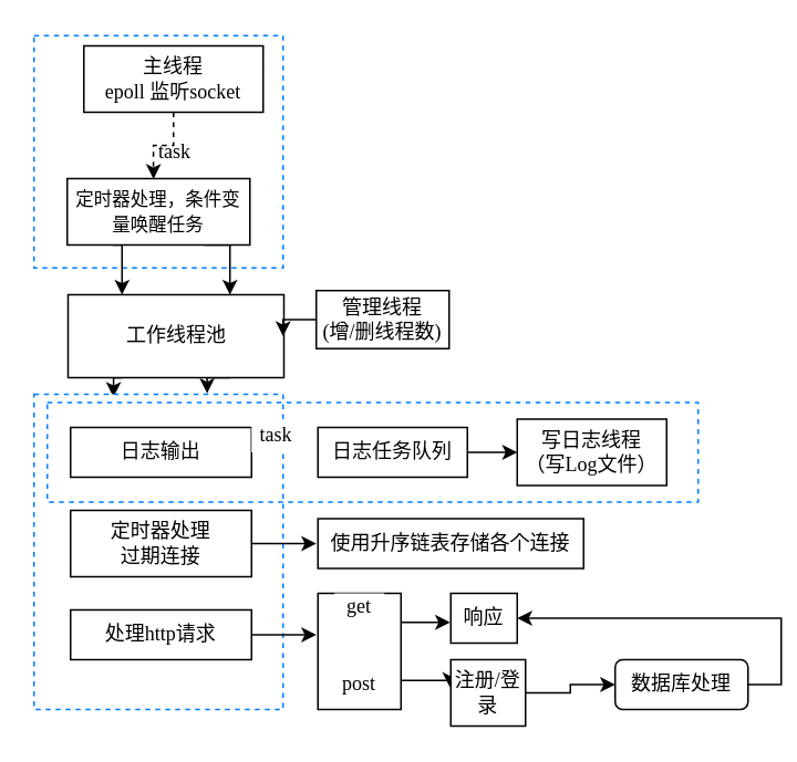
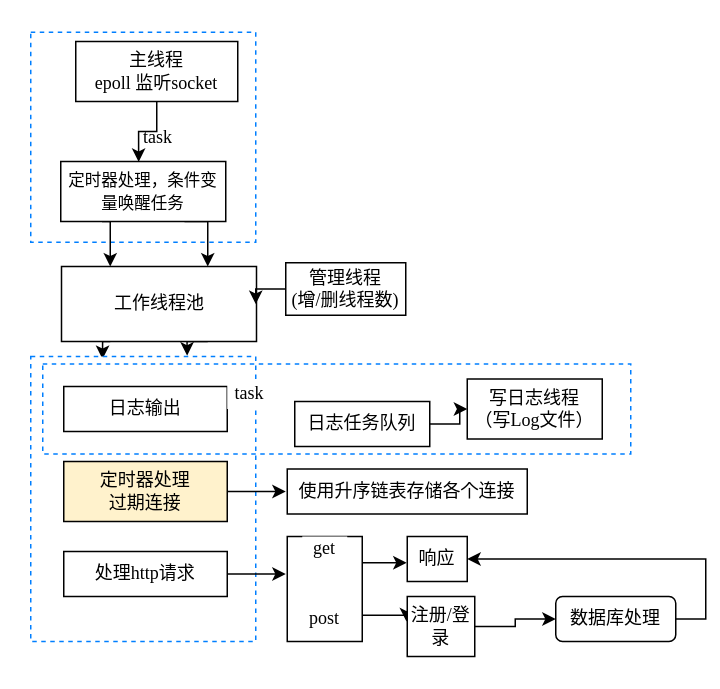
  <mxCell id="0" />
  <mxCell id="1" parent="0" />
  <mxCell id="2" style="edgeStyle=orthogonalEdgeStyle;rounded=0;orthogonalLoop=1;jettySize=auto;html=1;exitX=1;exitY=0.75;exitDx=0;exitDy=0;entryX=-0.013;entryY=0.415;entryDx=0;entryDy=0;entryPerimeter=0;fontFamily=Times New Roman;" edge="1" parent="1" source="4" target="32"><mxGeometry relative="1" as="geometry" /></mxCell>
  <mxCell id="3" style="edgeStyle=orthogonalEdgeStyle;rounded=0;orthogonalLoop=1;jettySize=auto;html=1;exitX=1;exitY=0.25;exitDx=0;exitDy=0;entryX=-0.01;entryY=0.578;entryDx=0;entryDy=0;entryPerimeter=0;fontFamily=Times New Roman;" edge="1" parent="1" source="4" target="30"><mxGeometry relative="1" as="geometry" /></mxCell>
  <mxCell id="4" value="" style="rounded=0;whiteSpace=wrap;html=1;strokeColor=#000000;fontFamily=Times New Roman;" vertex="1" parent="1"><mxGeometry x="191" y="357" width="50" height="70" as="geometry" /></mxCell>
  <mxCell id="5" value="" style="rounded=0;whiteSpace=wrap;html=1;dashed=1;strokeColor=#007FFF;" vertex="1" parent="1"><mxGeometry x="20" y="20.75" width="150" height="140" as="geometry" /></mxCell>
  <mxCell id="6" value="task" style="rounded=0;whiteSpace=wrap;html=1;fontFamily=Times New Roman;strokeColor=none;" vertex="1" parent="1"><mxGeometry x="90" y="82.75" width="30" height="16" as="geometry" /></mxCell>
- <mxCell id="7" style="edgeStyle=orthogonalEdgeStyle;rounded=0;orthogonalLoop=1;jettySize=auto;html=1;exitX=0.5;exitY=1;exitDx=0;exitDy=0;entryX=0.472;entryY=0.007;entryDx=0;entryDy=0;entryPerimeter=0;fontFamily=Times New Roman;dashed=1;" edge="1" parent="1" source="8" target="11"><mxGeometry relative="1" as="geometry" /></mxCell>
+ <mxCell id="7" style="edgeStyle=orthogonalEdgeStyle;rounded=0;orthogonalLoop=1;jettySize=auto;html=1;exitX=0.5;exitY=1;exitDx=0;exitDy=0;entryX=0.472;entryY=0.007;entryDx=0;entryDy=0;entryPerimeter=0;fontFamily=Times New Roman;" edge="1" parent="1" source="8" target="11"><mxGeometry relative="1" as="geometry" /></mxCell>
  <mxCell id="8" value="主线程&lt;br&gt;epoll 监听socket" style="rounded=0;whiteSpace=wrap;html=1;fontFamily=Times New Roman;" vertex="1" parent="1"><mxGeometry x="50" y="27" width="108" height="40" as="geometry" /></mxCell>
  <mxCell id="9" style="edgeStyle=orthogonalEdgeStyle;rounded=0;orthogonalLoop=1;jettySize=auto;html=1;exitX=0.25;exitY=1;exitDx=0;exitDy=0;entryX=0.25;entryY=0;entryDx=0;entryDy=0;fontFamily=Times New Roman;" edge="1" parent="1" source="11" target="14"><mxGeometry relative="1" as="geometry" /></mxCell>
  <mxCell id="10" style="edgeStyle=orthogonalEdgeStyle;rounded=0;orthogonalLoop=1;jettySize=auto;html=1;exitX=0.75;exitY=1;exitDx=0;exitDy=0;entryX=0.75;entryY=0;entryDx=0;entryDy=0;fontFamily=Times New Roman;" edge="1" parent="1" source="11" target="14"><mxGeometry relative="1" as="geometry" /></mxCell>
  <mxCell id="11" value="&lt;font style=&quot;font-size: 11px&quot;&gt;定时器处理，条件变量唤醒任务&lt;/font&gt;" style="rounded=0;whiteSpace=wrap;html=1;fontFamily=Times New Roman;" vertex="1" parent="1"><mxGeometry x="40" y="107" width="110" height="40" as="geometry" /></mxCell>
  <mxCell id="12" style="edgeStyle=orthogonalEdgeStyle;rounded=0;orthogonalLoop=1;jettySize=auto;html=1;exitX=0.75;exitY=1;exitDx=0;exitDy=0;entryX=0.695;entryY=-0.003;entryDx=0;entryDy=0;entryPerimeter=0;fontFamily=Times New Roman;" edge="1" parent="1" source="14" target="17"><mxGeometry relative="1" as="geometry" /></mxCell>
  <mxCell id="13" style="edgeStyle=orthogonalEdgeStyle;rounded=0;orthogonalLoop=1;jettySize=auto;html=1;exitX=0.25;exitY=1;exitDx=0;exitDy=0;entryX=0.319;entryY=0.009;entryDx=0;entryDy=0;entryPerimeter=0;fontFamily=Times New Roman;" edge="1" parent="1" source="14" target="17"><mxGeometry relative="1" as="geometry" /></mxCell>
  <mxCell id="14" value="工作线程池" style="rounded=0;whiteSpace=wrap;html=1;fontFamily=Times New Roman;" vertex="1" parent="1"><mxGeometry x="40.5" y="177" width="130" height="50" as="geometry" /></mxCell>
  <mxCell id="15" style="edgeStyle=orthogonalEdgeStyle;rounded=0;orthogonalLoop=1;jettySize=auto;html=1;fontFamily=Times New Roman;" edge="1" parent="1" source="16" target="14"><mxGeometry relative="1" as="geometry" /></mxCell>
  <mxCell id="16" value="管理线程&lt;br&gt;(增/删线程数)" style="rounded=0;whiteSpace=wrap;html=1;strokeColor=#000000;fontFamily=Times New Roman;" vertex="1" parent="1"><mxGeometry x="190" y="174.5" width="80" height="35" as="geometry" /></mxCell>
  <mxCell id="17" value="" style="rounded=0;whiteSpace=wrap;html=1;fontFamily=Times New Roman;strokeColor=#007FFF;dashed=1;" vertex="1" parent="1"><mxGeometry x="20" y="237" width="150" height="190" as="geometry" /></mxCell>
  <mxCell id="18" value="日志输出" style="rounded=0;whiteSpace=wrap;html=1;fontFamily=Times New Roman;" vertex="1" parent="1"><mxGeometry x="42" y="257" width="109" height="30" as="geometry" /></mxCell>
  <mxCell id="19" style="edgeStyle=orthogonalEdgeStyle;rounded=0;orthogonalLoop=1;jettySize=auto;html=1;fontFamily=Times New Roman;" edge="1" parent="1" source="20"><mxGeometry relative="1" as="geometry"><mxPoint x="190" y="327" as="targetPoint" /></mxGeometry></mxCell>
- <mxCell id="20" value="定时器处理&lt;br&gt;过期连接" style="rounded=0;whiteSpace=wrap;html=1;strokeColor=#000000;fontFamily=Times New Roman;" vertex="1" parent="1"><mxGeometry x="42" y="307" width="109" height="40" as="geometry" /></mxCell>
+ <mxCell id="20" value="定时器处理&lt;br&gt;过期连接" style="rounded=0;whiteSpace=wrap;html=1;strokeColor=#000000;fontFamily=Times New Roman;fillColor=#fff2cc;" vertex="1" parent="1"><mxGeometry x="42" y="307" width="109" height="40" as="geometry" /></mxCell>
  <mxCell id="21" style="edgeStyle=orthogonalEdgeStyle;rounded=0;orthogonalLoop=1;jettySize=auto;html=1;fontFamily=Times New Roman;" edge="1" parent="1" source="22"><mxGeometry relative="1" as="geometry"><mxPoint x="190" y="382" as="targetPoint" /></mxGeometry></mxCell>
  <mxCell id="22" value="处理http请求" style="rounded=0;whiteSpace=wrap;html=1;strokeColor=#000000;fontFamily=Times New Roman;" vertex="1" parent="1"><mxGeometry x="42" y="367" width="109" height="30" as="geometry" /></mxCell>
  <mxCell id="23" style="edgeStyle=orthogonalEdgeStyle;rounded=0;orthogonalLoop=1;jettySize=auto;html=1;fontFamily=Times New Roman;" edge="1" parent="1" source="24" target="25"><mxGeometry relative="1" as="geometry" /></mxCell>
- <mxCell id="24" value="日志任务队列" style="rounded=0;whiteSpace=wrap;html=1;strokeColor=#000000;fontFamily=Times New Roman;" vertex="1" parent="1"><mxGeometry x="191" y="257" width="90" height="30" as="geometry" /></mxCell>
+ <mxCell id="24" value="日志任务队列" style="rounded=0;whiteSpace=wrap;html=1;strokeColor=#000000;fontFamily=Times New Roman;" vertex="1" parent="1"><mxGeometry x="196" y="267" width="90" height="30" as="geometry" /></mxCell>
  <mxCell id="25" value="写日志线程&lt;br&gt;（写Log文件）" style="rounded=0;whiteSpace=wrap;html=1;strokeColor=#000000;fontFamily=Times New Roman;" vertex="1" parent="1"><mxGeometry x="311" y="252" width="90" height="40" as="geometry" /></mxCell>
  <mxCell id="26" value="task" style="rounded=0;whiteSpace=wrap;html=1;fontFamily=Times New Roman;strokeColor=none;" vertex="1" parent="1"><mxGeometry x="151" y="252" width="30" height="20" as="geometry" /></mxCell>
  <mxCell id="27" value="使用升序链表存储各个连接" style="rounded=0;whiteSpace=wrap;html=1;fontFamily=Times New Roman;" vertex="1" parent="1"><mxGeometry x="191" y="312" width="160" height="30" as="geometry" /></mxCell>
  <mxCell id="28" value="post" style="rounded=0;whiteSpace=wrap;html=1;fontFamily=Times New Roman;strokeColor=none;" vertex="1" parent="1"><mxGeometry x="201" y="407" width="30" height="10" as="geometry" /></mxCell>
  <mxCell id="29" value="get" style="rounded=0;whiteSpace=wrap;html=1;fontFamily=Times New Roman;strokeColor=none;" vertex="1" parent="1"><mxGeometry x="201" y="357" width="30" height="15" as="geometry" /></mxCell>
  <mxCell id="30" value="响应" style="rounded=0;whiteSpace=wrap;html=1;strokeColor=#000000;fontFamily=Times New Roman;" vertex="1" parent="1"><mxGeometry x="271" y="357" width="40" height="30" as="geometry" /></mxCell>
  <mxCell id="31" style="edgeStyle=orthogonalEdgeStyle;rounded=0;orthogonalLoop=1;jettySize=auto;html=1;exitX=1;exitY=0.5;exitDx=0;exitDy=0;fontFamily=Times New Roman;" edge="1" parent="1" source="32" target="34"><mxGeometry relative="1" as="geometry" /></mxCell>
  <mxCell id="32" value="注册/登录" style="rounded=0;whiteSpace=wrap;html=1;strokeColor=#000000;fontFamily=Times New Roman;" vertex="1" parent="1"><mxGeometry x="271" y="397" width="45" height="40" as="geometry" /></mxCell>
  <mxCell id="33" style="edgeStyle=orthogonalEdgeStyle;rounded=0;orthogonalLoop=1;jettySize=auto;html=1;exitX=1;exitY=0.5;exitDx=0;exitDy=0;entryX=1;entryY=0.5;entryDx=0;entryDy=0;fontFamily=Times New Roman;" edge="1" parent="1" source="34" target="30"><mxGeometry relative="1" as="geometry" /></mxCell>
  <mxCell id="34" value="数据库处理" style="whiteSpace=wrap;html=1;strokeColor=#000000;fontFamily=Times New Roman;rounded=1;" vertex="1" parent="1"><mxGeometry x="370" y="397" width="80" height="30" as="geometry" /></mxCell>
  <mxCell id="35" value="" style="rounded=0;whiteSpace=wrap;html=1;fontFamily=Times New Roman;strokeColor=#007FFF;dashed=1;fillColor=none;" vertex="1" parent="1"><mxGeometry x="28" y="242" width="392" height="60" as="geometry" /></mxCell>
